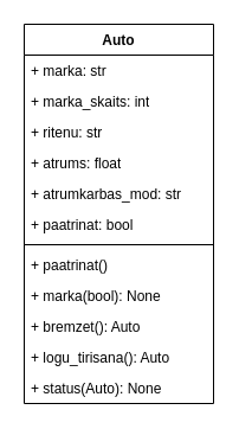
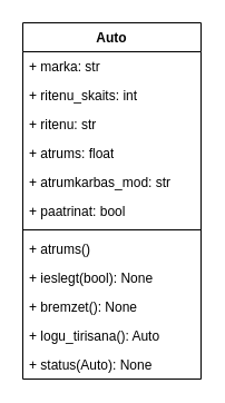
  <mxCell id="0" />
  <mxCell id="1" parent="0" />
  <mxCell id="2" value="Auto" style="swimlane;fontStyle=1;align=center;verticalAlign=top;childLayout=stackLayout;horizontal=1;startSize=26;horizontalStack=0;resizeParent=1;resizeParentMax=0;resizeLast=0;collapsible=1;marginBottom=0;whiteSpace=wrap;html=1;" vertex="1" parent="1"><mxGeometry x="20" y="20" width="160" height="320" as="geometry" /></mxCell>
  <mxCell id="3" value="+ marka: str" style="text;strokeColor=none;fillColor=none;align=left;verticalAlign=top;spacingLeft=4;spacingRight=4;overflow=hidden;rotatable=0;points=[[0,0.5],[1,0.5]];portConstraint=eastwest;whiteSpace=wrap;html=1;" vertex="1" parent="2"><mxGeometry y="26" width="160" height="26" as="geometry" /></mxCell>
- <mxCell id="4" value="+ marka_skaits: int" style="text;strokeColor=none;fillColor=none;align=left;verticalAlign=top;spacingLeft=4;spacingRight=4;overflow=hidden;rotatable=0;points=[[0,0.5],[1,0.5]];portConstraint=eastwest;whiteSpace=wrap;html=1;" vertex="1" parent="2"><mxGeometry y="52" width="160" height="26" as="geometry" /></mxCell>
+ <mxCell id="4" value="+ ritenu_skaits: int" style="text;strokeColor=none;fillColor=none;align=left;verticalAlign=top;spacingLeft=4;spacingRight=4;overflow=hidden;rotatable=0;points=[[0,0.5],[1,0.5]];portConstraint=eastwest;whiteSpace=wrap;html=1;" vertex="1" parent="2"><mxGeometry y="52" width="160" height="26" as="geometry" /></mxCell>
  <mxCell id="5" value="+ ritenu: str" style="text;strokeColor=none;fillColor=none;align=left;verticalAlign=top;spacingLeft=4;spacingRight=4;overflow=hidden;rotatable=0;points=[[0,0.5],[1,0.5]];portConstraint=eastwest;whiteSpace=wrap;html=1;" vertex="1" parent="2"><mxGeometry y="78" width="160" height="26" as="geometry" /></mxCell>
  <mxCell id="6" value="+ atrums: float" style="text;strokeColor=none;fillColor=none;align=left;verticalAlign=top;spacingLeft=4;spacingRight=4;overflow=hidden;rotatable=0;points=[[0,0.5],[1,0.5]];portConstraint=eastwest;whiteSpace=wrap;html=1;" vertex="1" parent="2"><mxGeometry y="104" width="160" height="26" as="geometry" /></mxCell>
  <mxCell id="7" value="+ atrumkarbas_mod: str" style="text;strokeColor=none;fillColor=none;align=left;verticalAlign=top;spacingLeft=4;spacingRight=4;overflow=hidden;rotatable=0;points=[[0,0.5],[1,0.5]];portConstraint=eastwest;whiteSpace=wrap;html=1;" vertex="1" parent="2"><mxGeometry y="130" width="160" height="26" as="geometry" /></mxCell>
  <mxCell id="8" value="+ paatrinat: bool" style="text;strokeColor=none;fillColor=none;align=left;verticalAlign=top;spacingLeft=4;spacingRight=4;overflow=hidden;rotatable=0;points=[[0,0.5],[1,0.5]];portConstraint=eastwest;whiteSpace=wrap;html=1;" vertex="1" parent="2"><mxGeometry y="156" width="160" height="26" as="geometry" /></mxCell>
  <mxCell id="9" value="" style="line;strokeWidth=1;fillColor=none;align=left;verticalAlign=middle;spacingTop=-1;spacingLeft=3;spacingRight=3;rotatable=0;labelPosition=right;points=[];portConstraint=eastwest;strokeColor=inherit;" vertex="1" parent="2"><mxGeometry y="182" width="160" height="8" as="geometry" /></mxCell>
- <mxCell id="10" value="+ paatrinat()" style="text;strokeColor=none;fillColor=none;align=left;verticalAlign=top;spacingLeft=4;spacingRight=4;overflow=hidden;rotatable=0;points=[[0,0.5],[1,0.5]];portConstraint=eastwest;whiteSpace=wrap;html=1;" vertex="1" parent="2"><mxGeometry y="190" width="160" height="26" as="geometry" /></mxCell>
- <mxCell id="11" value="+ marka(bool): None" style="text;strokeColor=none;fillColor=none;align=left;verticalAlign=top;spacingLeft=4;spacingRight=4;overflow=hidden;rotatable=0;points=[[0,0.5],[1,0.5]];portConstraint=eastwest;whiteSpace=wrap;html=1;" vertex="1" parent="2"><mxGeometry y="216" width="160" height="26" as="geometry" /></mxCell>
- <mxCell id="12" value="+ bremzet(): Auto" style="text;strokeColor=none;fillColor=none;align=left;verticalAlign=top;spacingLeft=4;spacingRight=4;overflow=hidden;rotatable=0;points=[[0,0.5],[1,0.5]];portConstraint=eastwest;whiteSpace=wrap;html=1;" vertex="1" parent="2"><mxGeometry y="242" width="160" height="26" as="geometry" /></mxCell>
+ <mxCell id="10" value="+ atrums()" style="text;strokeColor=none;fillColor=none;align=left;verticalAlign=top;spacingLeft=4;spacingRight=4;overflow=hidden;rotatable=0;points=[[0,0.5],[1,0.5]];portConstraint=eastwest;whiteSpace=wrap;html=1;" vertex="1" parent="2"><mxGeometry y="190" width="160" height="26" as="geometry" /></mxCell>
+ <mxCell id="11" value="+ ieslegt(bool): None" style="text;strokeColor=none;fillColor=none;align=left;verticalAlign=top;spacingLeft=4;spacingRight=4;overflow=hidden;rotatable=0;points=[[0,0.5],[1,0.5]];portConstraint=eastwest;whiteSpace=wrap;html=1;" vertex="1" parent="2"><mxGeometry y="216" width="160" height="26" as="geometry" /></mxCell>
+ <mxCell id="12" value="+ bremzet(): None" style="text;strokeColor=none;fillColor=none;align=left;verticalAlign=top;spacingLeft=4;spacingRight=4;overflow=hidden;rotatable=0;points=[[0,0.5],[1,0.5]];portConstraint=eastwest;whiteSpace=wrap;html=1;" vertex="1" parent="2"><mxGeometry y="242" width="160" height="26" as="geometry" /></mxCell>
  <mxCell id="13" value="+ logu_tirisana(): Auto" style="text;strokeColor=none;fillColor=none;align=left;verticalAlign=top;spacingLeft=4;spacingRight=4;overflow=hidden;rotatable=0;points=[[0,0.5],[1,0.5]];portConstraint=eastwest;whiteSpace=wrap;html=1;" vertex="1" parent="2"><mxGeometry y="268" width="160" height="26" as="geometry" /></mxCell>
  <mxCell id="14" value="+ status(Auto): None" style="text;strokeColor=none;fillColor=none;align=left;verticalAlign=top;spacingLeft=4;spacingRight=4;overflow=hidden;rotatable=0;points=[[0,0.5],[1,0.5]];portConstraint=eastwest;whiteSpace=wrap;html=1;" vertex="1" parent="2"><mxGeometry y="294" width="160" height="26" as="geometry" /></mxCell>
